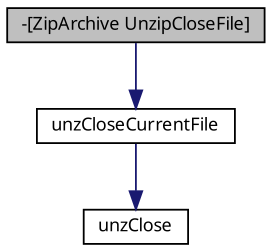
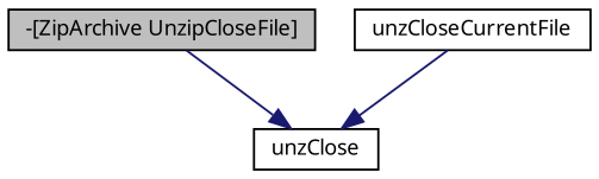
  digraph {
    rankdir=TB
    node [color=black fillcolor=white fontname="FreeSans.ttf" fontsize=10 shape=record style=filled]
    edge [color=midnightblue fontname="FreeSans.ttf" fontsize=10 labelfontname="FreeSans.ttf" labelfontsize=10 style=solid]
    n1 [fillcolor=grey75 fontcolor=black height=0.2 label="-[ZipArchive UnzipCloseFile]" width=0.4]
    n2 [height=0.2 label=unzClose width=0.4]
    n3 [height=0.2 label=unzCloseCurrentFile width=0.4]
-   n1 -> n3
+   n1 -> n2
    n3 -> n2
  }
